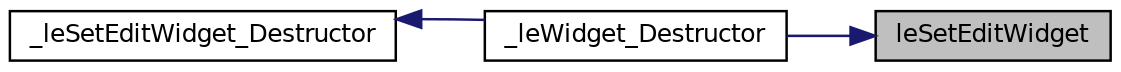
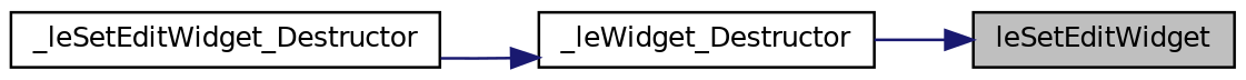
  digraph {
    rankdir=RL
    node [color=black fillcolor=white fontname=Helvetica fontsize=10 shape=record style=filled]
    edge [color=midnightblue dir=back fontname=Helvetica fontsize=10 labelfontname=Helvetica labelfontsize=10 style=solid]
    n1 [fillcolor=grey75 fontcolor=black height=0.2 label=leSetEditWidget width=0.4]
    n2 [height=0.2 label=_leWidget_Destructor width=0.4]
    n3 [height=0.2 label=_leSetEditWidget_Destructor width=0.4]
    n1 -> n2
-   n3 -> n2
+   n2 -> n3
  }
